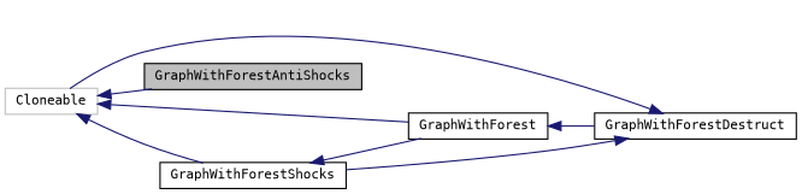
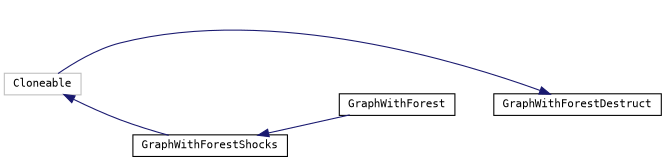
  digraph {
    fontname="DejaVu Sans Mono"
    rankdir=LR
    node [color=black fontname="DejaVu Sans Mono" fontsize=10 shape=record]
    edge [color=midnightblue dir=back fontname="DejaVu Sans Mono" fontsize=10 labelfontname=Helvetica labelfontsize=10 style=solid]
-   n1 [fillcolor=grey75 fontcolor=black height=0.2 label=GraphWithForestAntiShocks style=filled width=0.4]
    n2 [height=0.2 label=GraphWithForestShocks width=0.4]
    n3 [height=0.2 label=GraphWithForest width=0.4]
    n4 [height=0.2 label=GraphWithForestDestruct width=0.4]
    n5 [color=grey75 height=0.2 label=Cloneable width=0.4]
    n2 -> n3
-   n3 -> n4
-   n4 -> n2
    n4 -> n5
-   n5 -> n1
    n5 -> n2
-   n5 -> n3
  }
